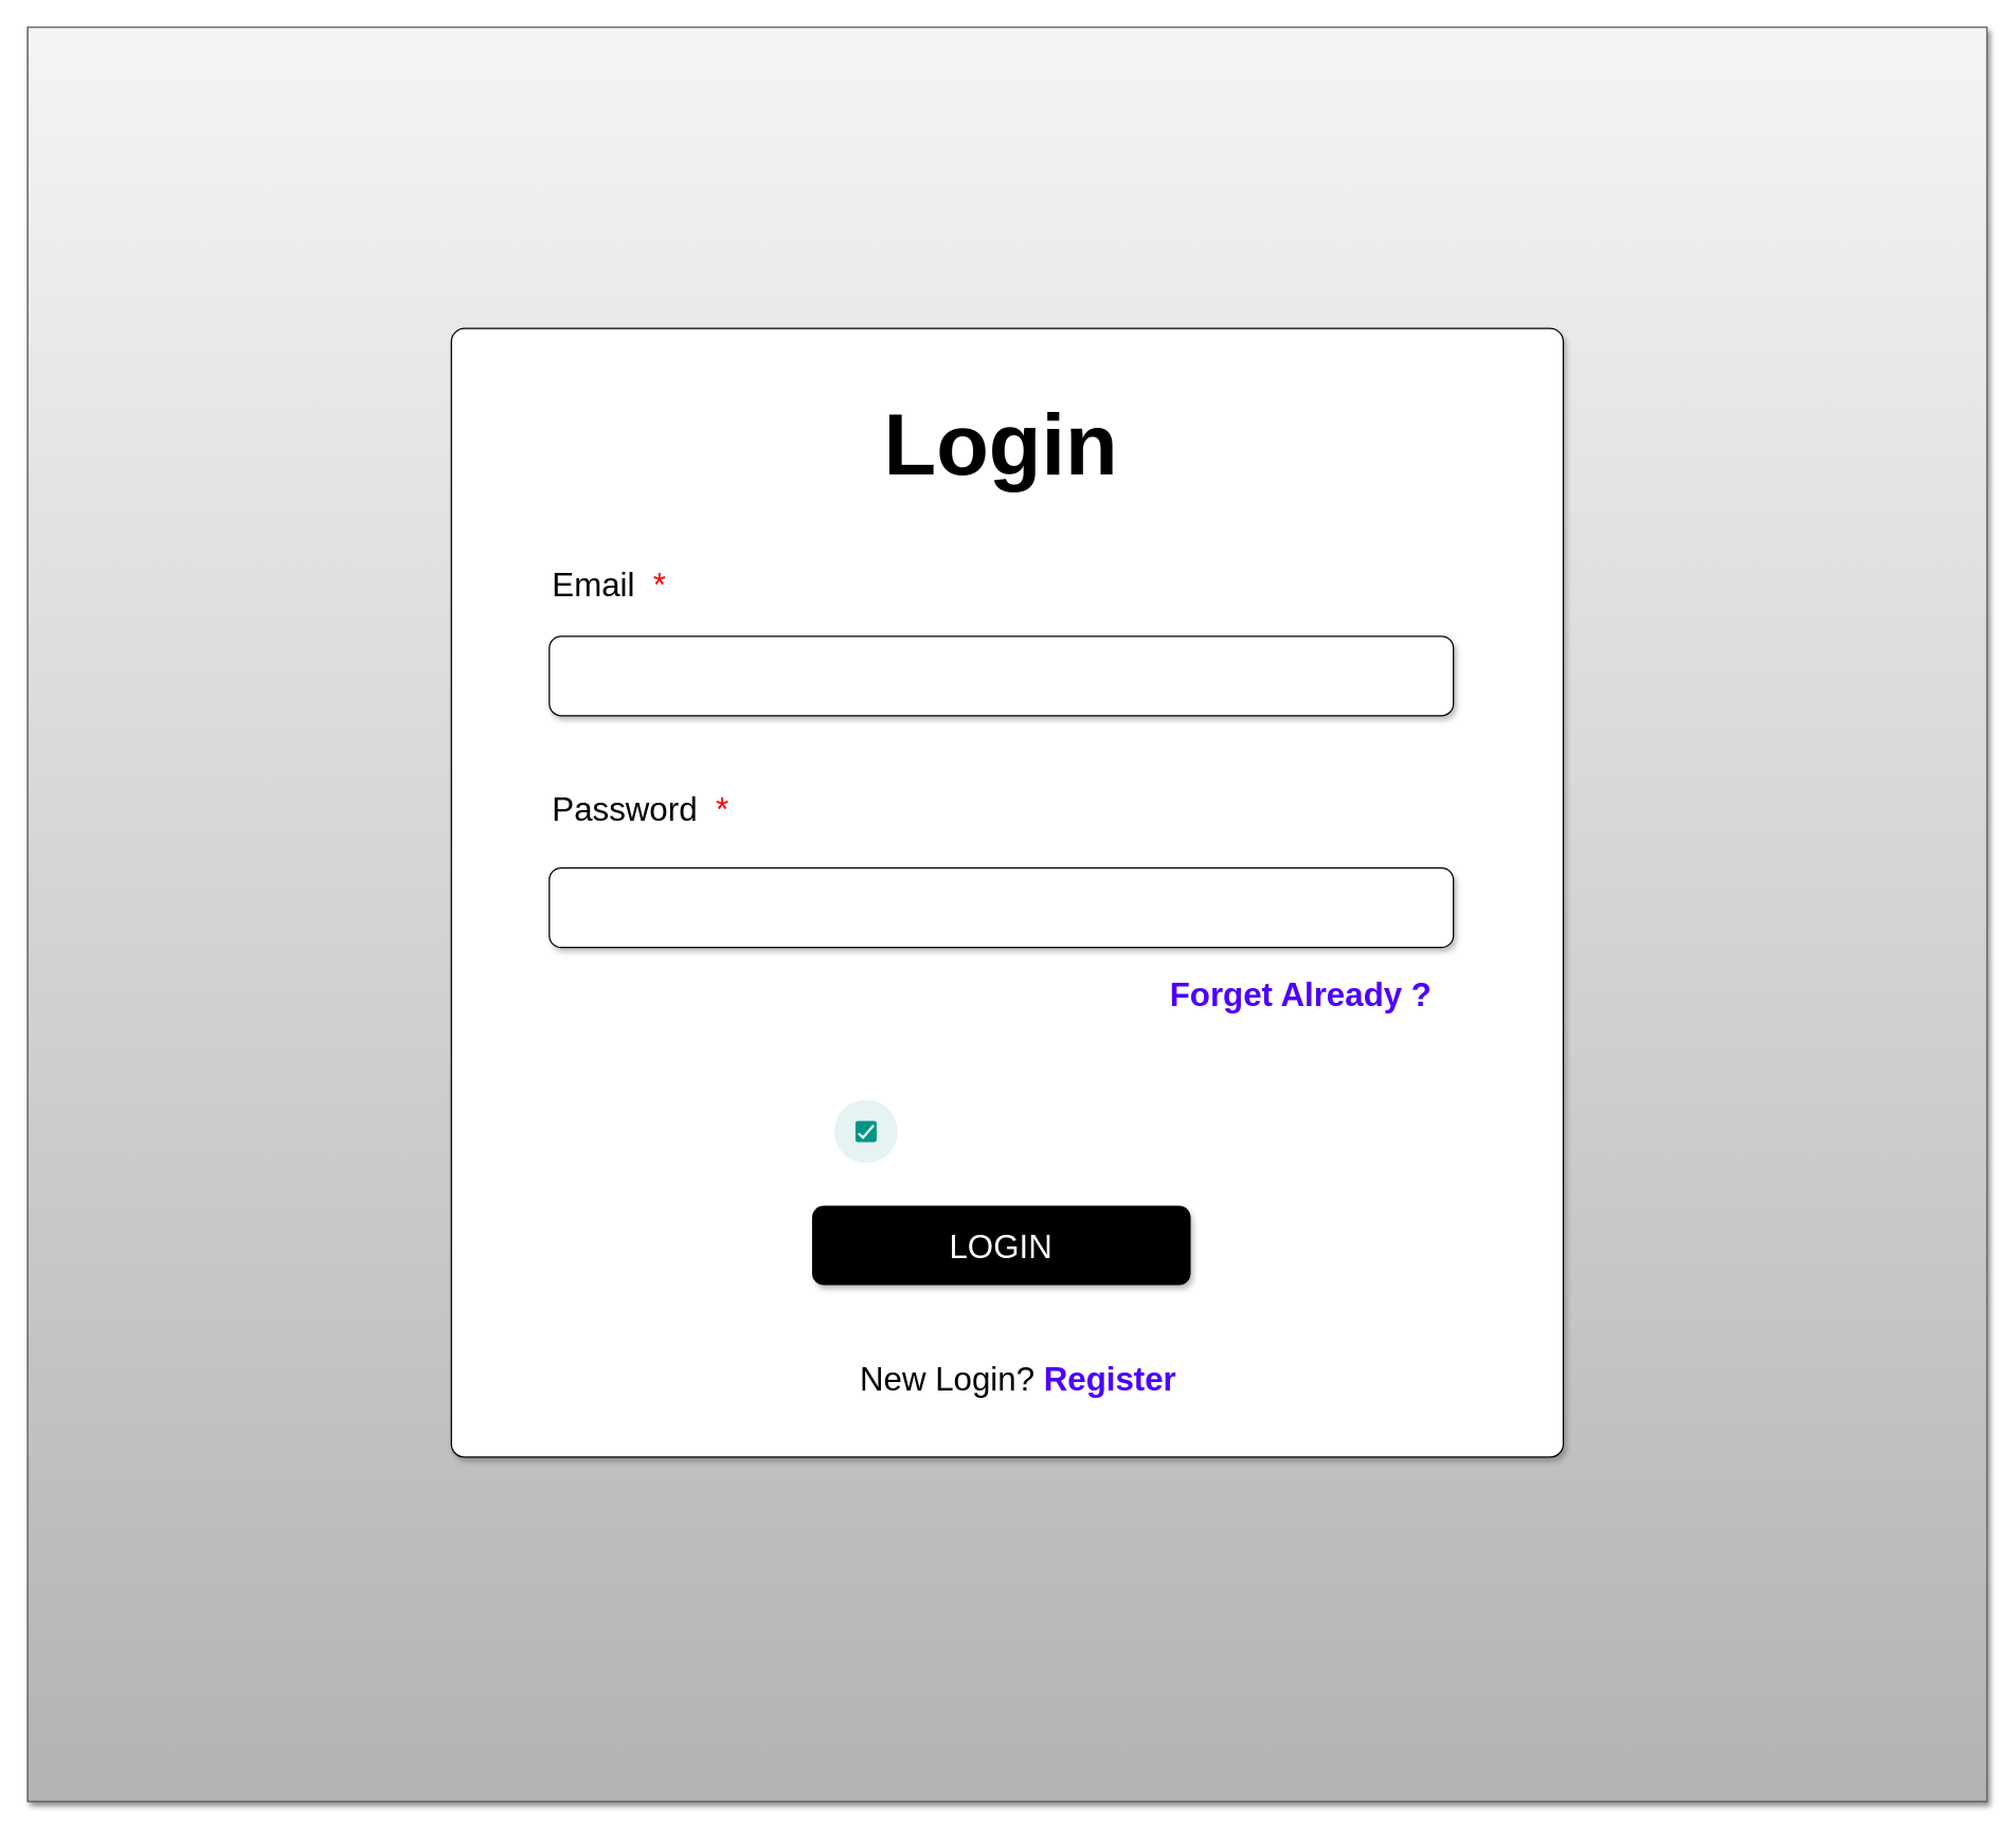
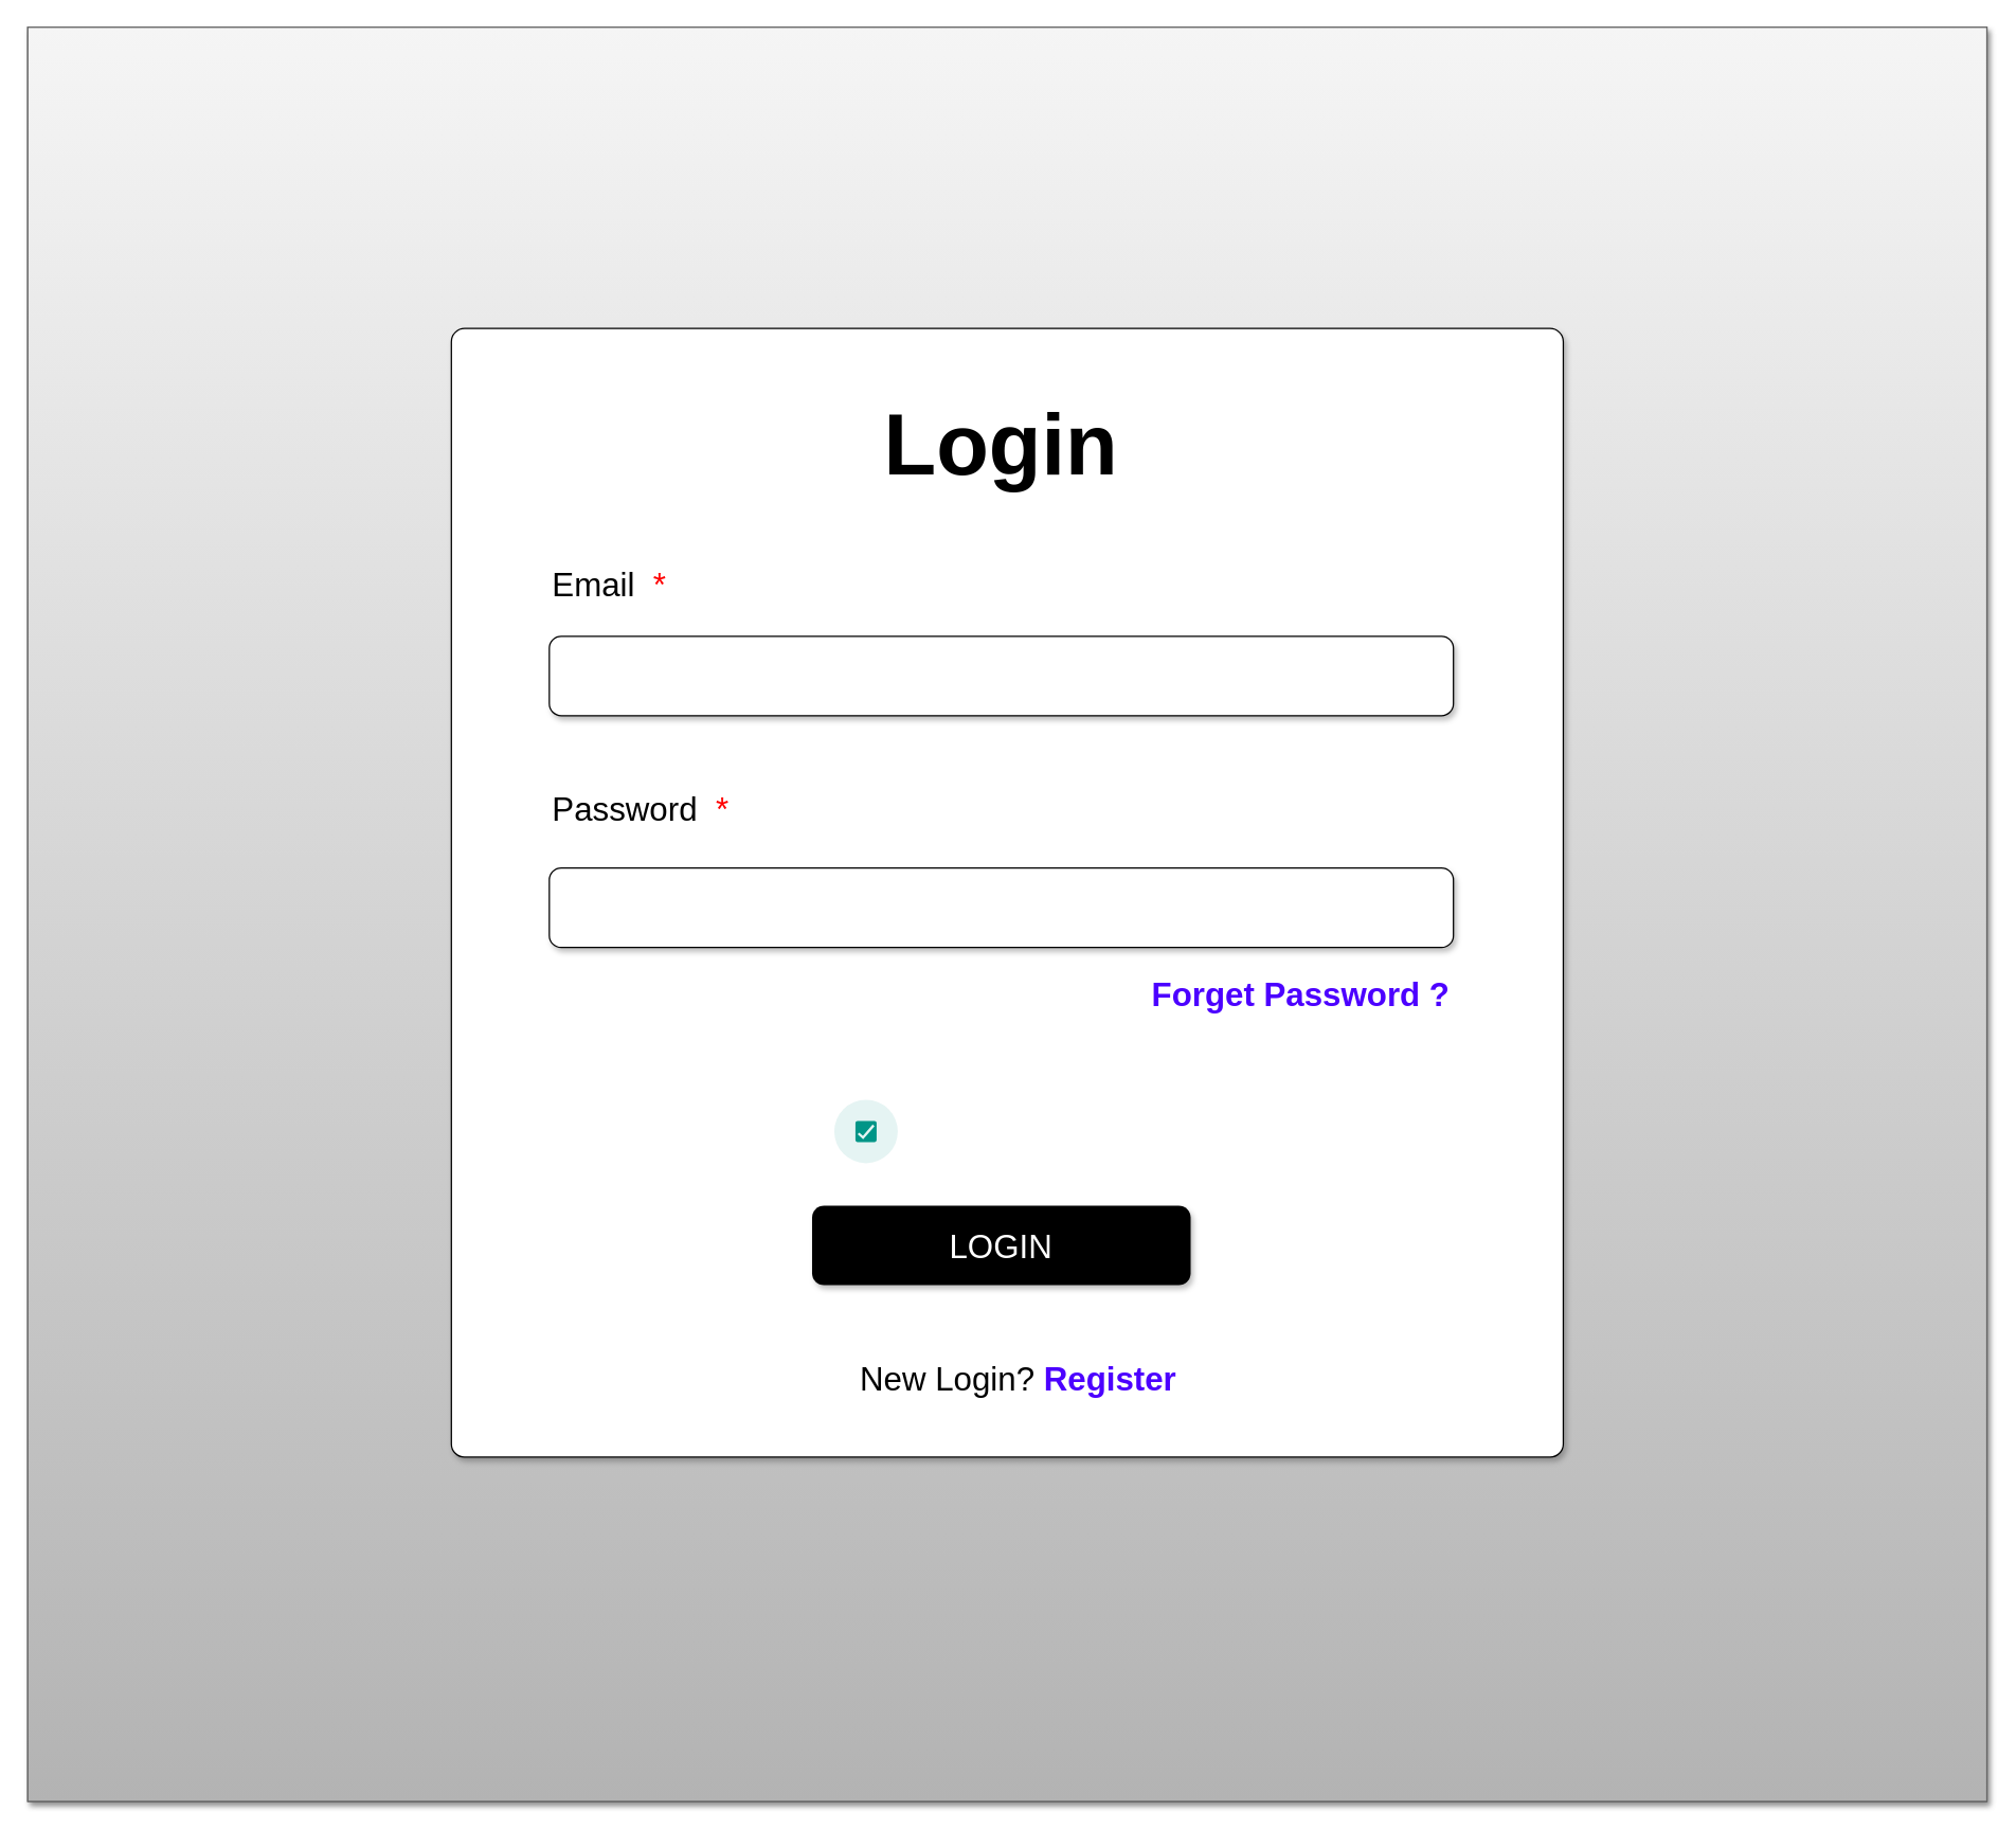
  <mxCell id="0" />
  <mxCell id="1" parent="0" />
  <mxCell id="2" value="" style="rounded=0;whiteSpace=wrap;html=1;shadow=1;glass=0;sketch=0;strokeColor=#666666;fontSize=14;fillColor=#f5f5f5;gradientColor=#b3b3b3;" parent="1" vertex="1"><mxGeometry x="20.5" y="20" width="1480" height="1340" as="geometry" /></mxCell>
  <mxCell id="3" value="" style="rounded=1;whiteSpace=wrap;html=1;fillColor=#FFFFFF;fontSize=14;shadow=1;sketch=0;glass=0;absoluteArcSize=1;noLabel=0;portConstraintRotation=0;snapToPoint=0;fixDash=0;autosize=0;container=0;dropTarget=0;metaEdit=0;backgroundOutline=0;" parent="1" vertex="1"><mxGeometry x="336" y="100" width="840" height="1210" as="geometry" /></mxCell>
  <mxCell id="4" value="&lt;b&gt;&lt;font style=&quot;font-size: 50px&quot;&gt;Register&amp;nbsp;&lt;/font&gt;&lt;/b&gt;" style="text;html=1;strokeColor=none;fillColor=none;align=center;verticalAlign=middle;whiteSpace=wrap;rounded=0;shadow=1;glass=0;sketch=0;fontSize=14;" parent="1" vertex="1"><mxGeometry x="584" y="122" width="370" height="80" as="geometry" /></mxCell>
  <mxCell id="5" value="" style="rounded=1;whiteSpace=wrap;html=1;shadow=1;glass=0;sketch=0;strokeColor=#000000;fillColor=#FFFFFF;fontSize=14;" parent="1" vertex="1"><mxGeometry x="419" y="270" width="683" height="60" as="geometry" /></mxCell>
  <mxCell id="6" value="&lt;font style=&quot;font-size: 25px&quot;&gt;Name&amp;nbsp;&amp;nbsp;&lt;font color=&quot;#ff0000&quot;&gt;*&lt;/font&gt;&lt;/font&gt;" style="text;html=1;strokeColor=none;fillColor=none;align=left;verticalAlign=middle;whiteSpace=wrap;rounded=0;shadow=1;glass=0;sketch=0;fontSize=14;" parent="1" vertex="1"><mxGeometry x="419" y="220" width="110" height="40" as="geometry" /></mxCell>
  <mxCell id="7" value="" style="rounded=1;whiteSpace=wrap;html=1;shadow=1;glass=0;sketch=0;strokeColor=#000000;fillColor=#FFFFFF;fontSize=14;" parent="1" vertex="1"><mxGeometry x="419" y="420" width="683" height="60" as="geometry" /></mxCell>
  <mxCell id="8" value="&lt;font style=&quot;font-size: 25px&quot;&gt;Email&amp;nbsp; &lt;font color=&quot;#ff0000&quot;&gt;*&lt;/font&gt;&lt;/font&gt;" style="text;html=1;strokeColor=none;fillColor=none;align=left;verticalAlign=middle;whiteSpace=wrap;rounded=0;shadow=1;glass=0;sketch=0;fontSize=14;" parent="1" vertex="1"><mxGeometry x="419" y="360" width="110" height="40" as="geometry" /></mxCell>
  <mxCell id="9" value="" style="rounded=1;whiteSpace=wrap;html=1;shadow=1;glass=0;sketch=0;strokeColor=#000000;fillColor=#FFFFFF;fontSize=14;" parent="1" vertex="1"><mxGeometry x="419" y="570" width="683" height="60" as="geometry" /></mxCell>
  <mxCell id="10" value="&lt;font style=&quot;font-size: 25px&quot;&gt;Password&amp;nbsp; &lt;font color=&quot;#ff0000&quot;&gt;*&lt;/font&gt;&lt;/font&gt;" style="text;html=1;strokeColor=none;fillColor=none;align=left;verticalAlign=middle;whiteSpace=wrap;rounded=0;shadow=1;glass=0;sketch=0;fontSize=14;" parent="1" vertex="1"><mxGeometry x="419" y="505" width="172.5" height="40" as="geometry" /></mxCell>
  <mxCell id="11" value="" style="rounded=1;whiteSpace=wrap;html=1;shadow=1;glass=0;sketch=0;strokeColor=#000000;fillColor=#FFFFFF;fontSize=14;" parent="1" vertex="1"><mxGeometry x="419" y="730" width="683" height="60" as="geometry" /></mxCell>
  <mxCell id="12" value="&lt;font style=&quot;font-size: 25px&quot;&gt;Confirm Password&amp;nbsp; &lt;font color=&quot;#ff0000&quot;&gt;*&lt;/font&gt;&lt;/font&gt;" style="text;html=1;strokeColor=none;fillColor=none;align=left;verticalAlign=middle;whiteSpace=wrap;rounded=0;shadow=1;glass=0;sketch=0;fontSize=14;" parent="1" vertex="1"><mxGeometry x="419" y="660" width="273" height="40" as="geometry" /></mxCell>
  <mxCell id="13" value="&lt;font color=&quot;#ffffff&quot; style=&quot;font-size: 25px&quot;&gt;SIGN UP&lt;/font&gt;" style="rounded=1;whiteSpace=wrap;html=1;shadow=1;glass=0;sketch=0;fontSize=14;strokeColor=none;fillColor=#000000;" parent="1" vertex="1"><mxGeometry x="632" y="830" width="286" height="60" as="geometry" /></mxCell>
  <mxCell id="14" value="&lt;b&gt;&lt;font style=&quot;font-size: 50px&quot;&gt;Or&lt;/font&gt;&lt;/b&gt;" style="text;html=1;strokeColor=none;fillColor=none;align=center;verticalAlign=middle;whiteSpace=wrap;rounded=0;shadow=1;glass=0;sketch=0;fontSize=14;" parent="1" vertex="1"><mxGeometry x="584" y="930" width="370" height="80" as="geometry" /></mxCell>
  <mxCell id="15" value="&lt;font style=&quot;font-size: 20px&quot;&gt;Sign up with&amp;nbsp;&lt;/font&gt;" style="text;html=1;strokeColor=none;fillColor=none;align=center;verticalAlign=middle;whiteSpace=wrap;rounded=0;shadow=1;glass=0;sketch=0;fontSize=14;" parent="1" vertex="1"><mxGeometry x="676.5" y="998" width="197" height="30" as="geometry" /></mxCell>
  <mxCell id="16" value="" style="dashed=0;outlineConnect=0;html=1;align=center;labelPosition=center;verticalLabelPosition=bottom;verticalAlign=top;shape=mxgraph.webicons.google_plus;fillColor=#F24B46;gradientColor=#AD3832;shadow=1;glass=0;sketch=0;strokeColor=#000000;fontSize=14;" parent="1" vertex="1"><mxGeometry x="522" y="1077.7" width="84.7" height="84.7" as="geometry" /></mxCell>
  <mxCell id="17" value="" style="dashed=0;outlineConnect=0;html=1;align=center;labelPosition=center;verticalLabelPosition=bottom;verticalAlign=top;shape=mxgraph.webicons.facebook;fillColor=#6294E4;gradientColor=#1A2665;shadow=1;glass=0;sketch=0;strokeColor=#000000;fontSize=14;" parent="1" vertex="1"><mxGeometry x="732.9" y="1075.7" width="88.2" height="88.2" as="geometry" /></mxCell>
  <mxCell id="18" value="" style="dashed=0;outlineConnect=0;html=1;align=center;labelPosition=center;verticalLabelPosition=bottom;verticalAlign=top;shape=mxgraph.webicons.apple;fillColor=#807E7E;gradientColor=#1B1C1C;shadow=1;glass=0;sketch=0;strokeColor=#000000;fontSize=14;" parent="1" vertex="1"><mxGeometry x="952" y="1080" width="82.4" height="82.4" as="geometry" /></mxCell>
  <mxCell id="19" value="&lt;font style=&quot;font-size: 25px&quot;&gt;Already a Member? &lt;b&gt;&lt;font color=&quot;#4c00ff&quot; style=&quot;font-size: 25px&quot;&gt;Login&lt;/font&gt;&lt;/b&gt;&lt;/font&gt;" style="text;html=1;strokeColor=none;fillColor=none;align=center;verticalAlign=middle;whiteSpace=wrap;rounded=0;" parent="1" vertex="1"><mxGeometry x="610" y="1240" width="330" height="40" as="geometry" /></mxCell>
  <mxCell id="20" value="" style="rounded=0;whiteSpace=wrap;html=1;shadow=1;glass=0;sketch=0;strokeColor=#666666;fontSize=14;fillColor=#f5f5f5;gradientColor=#b3b3b3;" parent="1" vertex="1"><mxGeometry x="20.5" y="20" width="1480" height="1340" as="geometry" /></mxCell>
  <mxCell id="21" value="" style="rounded=1;whiteSpace=wrap;html=1;fillColor=#FFFFFF;fontSize=14;shadow=1;sketch=0;glass=0;absoluteArcSize=1;noLabel=0;portConstraintRotation=0;snapToPoint=0;fixDash=0;autosize=0;container=0;dropTarget=0;metaEdit=0;backgroundOutline=0;" parent="1" vertex="1"><mxGeometry x="340.5" y="247.5" width="840" height="852.5" as="geometry" /></mxCell>
  <mxCell id="22" value="&lt;b&gt;&lt;font style=&quot;font-size: 65px&quot;&gt;Login&lt;/font&gt;&lt;/b&gt;" style="text;html=1;strokeColor=none;fillColor=none;align=center;verticalAlign=middle;whiteSpace=wrap;rounded=0;shadow=1;glass=0;sketch=0;fontSize=14;" parent="1" vertex="1"><mxGeometry x="562" y="290" width="388" height="90" as="geometry" /></mxCell>
  <mxCell id="23" value="" style="rounded=1;whiteSpace=wrap;html=1;shadow=1;glass=0;sketch=0;strokeColor=#000000;fillColor=#FFFFFF;fontSize=14;" parent="1" vertex="1"><mxGeometry x="414.5" y="480" width="683" height="60" as="geometry" /></mxCell>
  <mxCell id="24" value="&lt;font style=&quot;font-size: 25px&quot;&gt;Email&amp;nbsp; &lt;font color=&quot;#ff0000&quot;&gt;*&lt;/font&gt;&lt;/font&gt;" style="text;html=1;strokeColor=none;fillColor=none;align=left;verticalAlign=middle;whiteSpace=wrap;rounded=0;shadow=1;glass=0;sketch=0;fontSize=14;" parent="1" vertex="1"><mxGeometry x="414.5" y="420" width="110" height="40" as="geometry" /></mxCell>
  <mxCell id="25" value="" style="rounded=1;whiteSpace=wrap;html=1;shadow=1;glass=0;sketch=0;strokeColor=#000000;fillColor=#FFFFFF;fontSize=14;" parent="1" vertex="1"><mxGeometry x="414.5" y="655" width="683" height="60" as="geometry" /></mxCell>
  <mxCell id="26" value="&lt;font style=&quot;font-size: 25px&quot;&gt;Password&amp;nbsp; &lt;font color=&quot;#ff0000&quot;&gt;*&lt;/font&gt;&lt;/font&gt;" style="text;html=1;strokeColor=none;fillColor=none;align=left;verticalAlign=middle;whiteSpace=wrap;rounded=0;shadow=1;glass=0;sketch=0;fontSize=14;" parent="1" vertex="1"><mxGeometry x="414.5" y="590" width="172.5" height="40" as="geometry" /></mxCell>
  <mxCell id="27" value="&lt;font color=&quot;#ffffff&quot; style=&quot;font-size: 25px&quot;&gt;LOGIN&lt;/font&gt;" style="rounded=1;whiteSpace=wrap;html=1;shadow=1;glass=0;sketch=0;fontSize=14;strokeColor=none;fillColor=#000000;" parent="1" vertex="1"><mxGeometry x="613" y="910" width="286" height="60" as="geometry" /></mxCell>
  <mxCell id="28" value="&lt;font style=&quot;font-size: 25px&quot;&gt;New Login? &lt;b&gt;&lt;font color=&quot;#4c00ff&quot; style=&quot;font-size: 25px&quot;&gt;Register&lt;/font&gt;&lt;/b&gt;&lt;/font&gt;" style="text;html=1;strokeColor=none;fillColor=none;align=center;verticalAlign=middle;whiteSpace=wrap;rounded=0;" parent="1" vertex="1"><mxGeometry x="604" y="1020" width="330" height="40" as="geometry" /></mxCell>
  <mxCell id="29" value="" style="shape=ellipse;labelPosition=right;align=left;strokeColor=none;fillColor=#009587;opacity=10;" vertex="1" parent="1"><mxGeometry x="629.75" y="830" width="48" height="48" as="geometry" /></mxCell>
  <mxCell id="30" value="" style="dashed=0;labelPosition=right;align=left;shape=mxgraph.gmdl.checkbox;strokeColor=none;fillColor=#009587;strokeWidth=2;" vertex="1" parent="29"><mxGeometry x="16" y="16" width="16" height="16" as="geometry" /></mxCell>
- <mxCell id="31" value="&lt;font style=&quot;font-size: 25px&quot; color=&quot;#4c00ff&quot;&gt;&lt;b&gt;Forget Already ?&lt;/b&gt;&lt;/font&gt;" style="text;html=1;strokeColor=none;fillColor=none;align=center;verticalAlign=middle;whiteSpace=wrap;rounded=0;" vertex="1" parent="1"><mxGeometry x="868.25" y="740" width="229.25" height="20" as="geometry" /></mxCell>
+ <mxCell id="31" value="&lt;font style=&quot;font-size: 25px&quot; color=&quot;#4c00ff&quot;&gt;&lt;b&gt;Forget Password ?&lt;/b&gt;&lt;/font&gt;" style="text;html=1;strokeColor=none;fillColor=none;align=center;verticalAlign=middle;whiteSpace=wrap;rounded=0;" vertex="1" parent="1"><mxGeometry x="868.25" y="740" width="229.25" height="20" as="geometry" /></mxCell>
